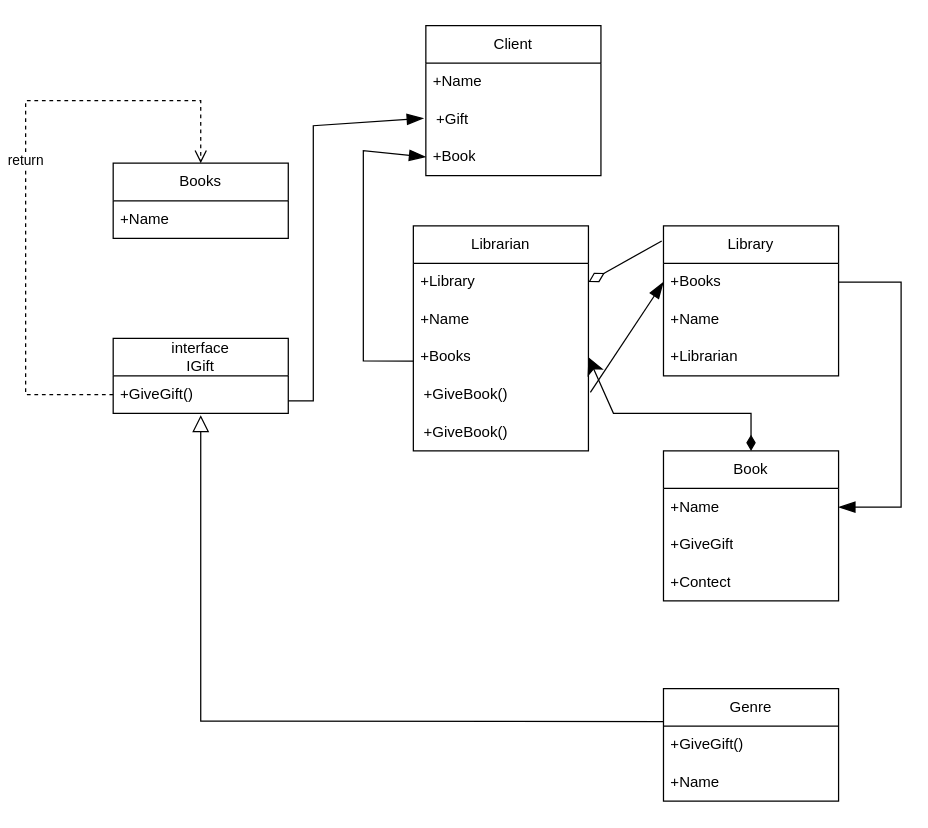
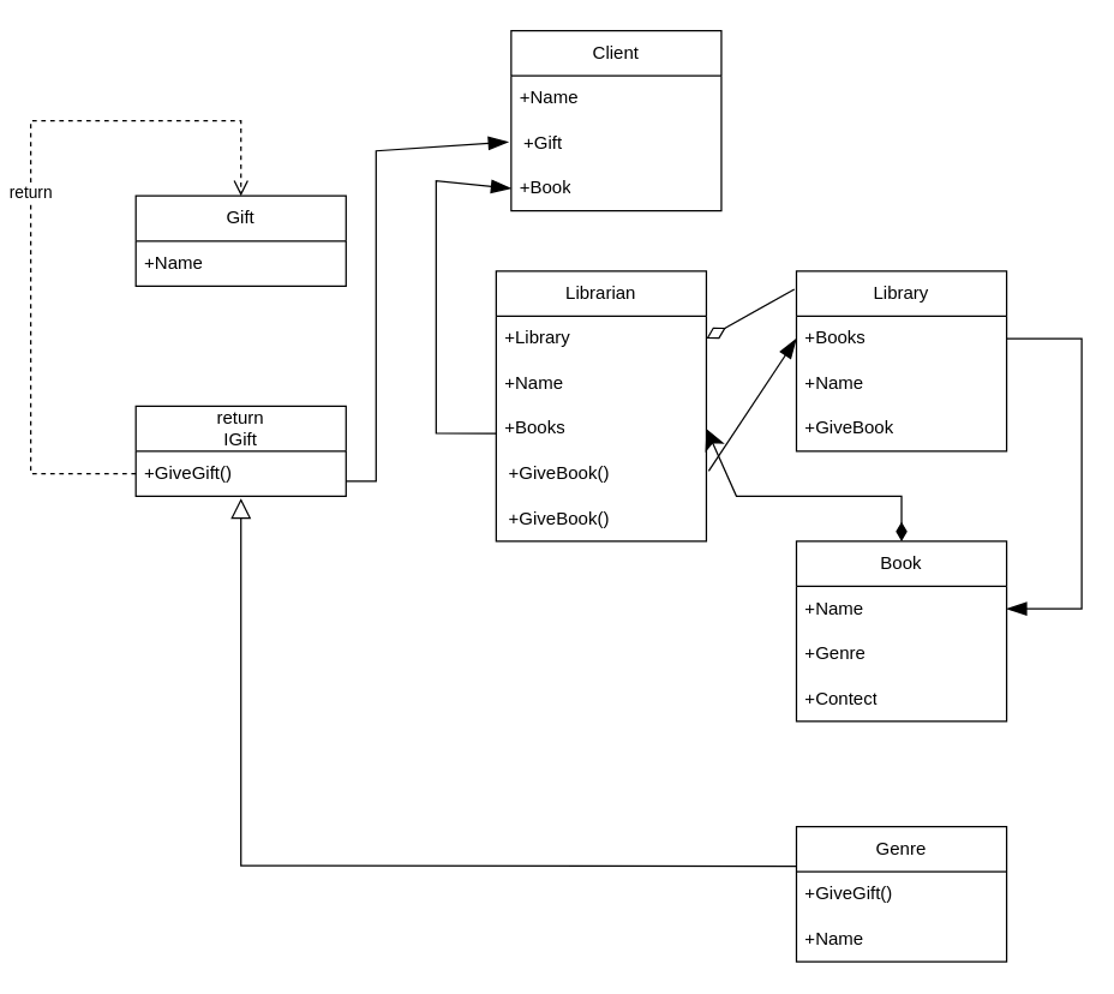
  <mxCell id="0" />
  <mxCell id="1" parent="0" />
- <mxCell id="2" value="Books" style="swimlane;fontStyle=0;childLayout=stackLayout;horizontal=1;startSize=30;horizontalStack=0;resizeParent=1;resizeParentMax=0;resizeLast=0;collapsible=1;marginBottom=0;whiteSpace=wrap;html=1;" parent="1" vertex="1"><mxGeometry x="90" y="130" width="140" height="60" as="geometry" /></mxCell>
+ <mxCell id="2" value="Gift" style="swimlane;fontStyle=0;childLayout=stackLayout;horizontal=1;startSize=30;horizontalStack=0;resizeParent=1;resizeParentMax=0;resizeLast=0;collapsible=1;marginBottom=0;whiteSpace=wrap;html=1;" parent="1" vertex="1"><mxGeometry x="90" y="130" width="140" height="60" as="geometry" /></mxCell>
  <mxCell id="3" value="+Name" style="text;strokeColor=none;fillColor=none;align=left;verticalAlign=middle;spacingLeft=4;spacingRight=4;overflow=hidden;points=[[0,0.5],[1,0.5]];portConstraint=eastwest;rotatable=0;whiteSpace=wrap;html=1;" parent="2" vertex="1"><mxGeometry y="30" width="140" height="30" as="geometry" /></mxCell>
- <mxCell id="4" value="interface&lt;br&gt;IGift" style="swimlane;fontStyle=0;childLayout=stackLayout;horizontal=1;startSize=30;horizontalStack=0;resizeParent=1;resizeParentMax=0;resizeLast=0;collapsible=1;marginBottom=0;whiteSpace=wrap;html=1;" parent="1" vertex="1"><mxGeometry x="90" y="270" width="140" height="60" as="geometry" /></mxCell>
+ <mxCell id="4" value="return&lt;br&gt;IGift" style="swimlane;fontStyle=0;childLayout=stackLayout;horizontal=1;startSize=30;horizontalStack=0;resizeParent=1;resizeParentMax=0;resizeLast=0;collapsible=1;marginBottom=0;whiteSpace=wrap;html=1;" parent="1" vertex="1"><mxGeometry x="90" y="270" width="140" height="60" as="geometry" /></mxCell>
  <mxCell id="5" value="+GiveGift()" style="text;strokeColor=none;fillColor=none;align=left;verticalAlign=middle;spacingLeft=4;spacingRight=4;overflow=hidden;points=[[0,0.5],[1,0.5]];portConstraint=eastwest;rotatable=0;whiteSpace=wrap;html=1;" parent="4" vertex="1"><mxGeometry y="30" width="140" height="30" as="geometry" /></mxCell>
  <mxCell id="6" value="return" style="html=1;verticalAlign=bottom;endArrow=open;dashed=1;endSize=8;rounded=0;strokeWidth=1;entryX=0.5;entryY=0;entryDx=0;entryDy=0;" parent="1" target="2" edge="1"><mxGeometry relative="1" as="geometry"><mxPoint x="90" y="315" as="sourcePoint" /><mxPoint x="240" y="370" as="targetPoint" /><Array as="points"><mxPoint x="20" y="315" /><mxPoint x="20" y="175" /><mxPoint x="20" y="80" /><mxPoint x="160" y="80" /></Array></mxGeometry></mxCell>
  <mxCell id="7" value="Librarian" style="swimlane;fontStyle=0;childLayout=stackLayout;horizontal=1;startSize=30;horizontalStack=0;resizeParent=1;resizeParentMax=0;resizeLast=0;collapsible=1;marginBottom=0;whiteSpace=wrap;html=1;" parent="1" vertex="1"><mxGeometry x="330" y="180" width="140" height="180" as="geometry" /></mxCell>
  <mxCell id="8" value="+Library" style="text;strokeColor=none;fillColor=none;align=left;verticalAlign=middle;spacingLeft=4;spacingRight=4;overflow=hidden;points=[[0,0.5],[1,0.5]];portConstraint=eastwest;rotatable=0;whiteSpace=wrap;html=1;" parent="7" vertex="1"><mxGeometry y="30" width="140" height="30" as="geometry" /></mxCell>
  <mxCell id="9" value="" style="endArrow=blockThin;html=1;rounded=0;strokeWidth=1;endSize=11;exitX=1.011;exitY=0.439;exitDx=0;exitDy=0;exitPerimeter=0;endFill=1;entryX=0;entryY=0.5;entryDx=0;entryDy=0;" parent="7" target="32" edge="1"><mxGeometry width="50" height="50" relative="1" as="geometry"><mxPoint y="108.17" as="sourcePoint" /><mxPoint x="-40" y="-100" as="targetPoint" /><Array as="points"><mxPoint x="-40" y="108" /><mxPoint x="-40" y="-60" /></Array></mxGeometry></mxCell>
  <mxCell id="10" value="+Name" style="text;strokeColor=none;fillColor=none;align=left;verticalAlign=middle;spacingLeft=4;spacingRight=4;overflow=hidden;points=[[0,0.5],[1,0.5]];portConstraint=eastwest;rotatable=0;whiteSpace=wrap;html=1;" parent="7" vertex="1"><mxGeometry y="60" width="140" height="30" as="geometry" /></mxCell>
  <mxCell id="11" value="+Books" style="text;strokeColor=none;fillColor=none;align=left;verticalAlign=middle;spacingLeft=4;spacingRight=4;overflow=hidden;points=[[0,0.5],[1,0.5]];portConstraint=eastwest;rotatable=0;whiteSpace=wrap;html=1;" parent="7" vertex="1"><mxGeometry y="90" width="140" height="30" as="geometry" /></mxCell>
  <mxCell id="12" value="&amp;nbsp; +GiveBook()" style="text;html=1;align=left;verticalAlign=middle;resizable=0;points=[];autosize=1;strokeColor=none;fillColor=none;" parent="7" vertex="1"><mxGeometry y="120" width="140" height="30" as="geometry" /></mxCell>
  <mxCell id="13" value="&amp;nbsp; +GiveBook()" style="text;html=1;align=left;verticalAlign=middle;resizable=0;points=[];autosize=1;strokeColor=none;fillColor=none;" parent="7" vertex="1"><mxGeometry y="150" width="140" height="30" as="geometry" /></mxCell>
  <mxCell id="14" value="Library" style="swimlane;fontStyle=0;childLayout=stackLayout;horizontal=1;startSize=30;horizontalStack=0;resizeParent=1;resizeParentMax=0;resizeLast=0;collapsible=1;marginBottom=0;whiteSpace=wrap;html=1;" parent="1" vertex="1"><mxGeometry x="530" y="180" width="140" height="120" as="geometry" /></mxCell>
  <mxCell id="15" value="+Books" style="text;strokeColor=none;fillColor=none;align=left;verticalAlign=middle;spacingLeft=4;spacingRight=4;overflow=hidden;points=[[0,0.5],[1,0.5]];portConstraint=eastwest;rotatable=0;whiteSpace=wrap;html=1;" parent="14" vertex="1"><mxGeometry y="30" width="140" height="30" as="geometry" /></mxCell>
  <mxCell id="16" value="+Name" style="text;strokeColor=none;fillColor=none;align=left;verticalAlign=middle;spacingLeft=4;spacingRight=4;overflow=hidden;points=[[0,0.5],[1,0.5]];portConstraint=eastwest;rotatable=0;whiteSpace=wrap;html=1;" parent="14" vertex="1"><mxGeometry y="60" width="140" height="30" as="geometry" /></mxCell>
- <mxCell id="17" value="+Librarian" style="text;strokeColor=none;fillColor=none;align=left;verticalAlign=middle;spacingLeft=4;spacingRight=4;overflow=hidden;points=[[0,0.5],[1,0.5]];portConstraint=eastwest;rotatable=0;whiteSpace=wrap;html=1;" parent="14" vertex="1"><mxGeometry y="90" width="140" height="30" as="geometry" /></mxCell>
+ <mxCell id="17" value="+GiveBook" style="text;strokeColor=none;fillColor=none;align=left;verticalAlign=middle;spacingLeft=4;spacingRight=4;overflow=hidden;points=[[0,0.5],[1,0.5]];portConstraint=eastwest;rotatable=0;whiteSpace=wrap;html=1;" parent="14" vertex="1"><mxGeometry y="90" width="140" height="30" as="geometry" /></mxCell>
  <mxCell id="18" value="Book" style="swimlane;fontStyle=0;childLayout=stackLayout;horizontal=1;startSize=30;horizontalStack=0;resizeParent=1;resizeParentMax=0;resizeLast=0;collapsible=1;marginBottom=0;whiteSpace=wrap;html=1;" parent="1" vertex="1"><mxGeometry x="530" y="360" width="140" height="120" as="geometry" /></mxCell>
  <mxCell id="19" value="+Name" style="text;strokeColor=none;fillColor=none;align=left;verticalAlign=middle;spacingLeft=4;spacingRight=4;overflow=hidden;points=[[0,0.5],[1,0.5]];portConstraint=eastwest;rotatable=0;whiteSpace=wrap;html=1;" parent="18" vertex="1"><mxGeometry y="30" width="140" height="30" as="geometry" /></mxCell>
- <mxCell id="20" value="+GiveGift" style="text;strokeColor=none;fillColor=none;align=left;verticalAlign=middle;spacingLeft=4;spacingRight=4;overflow=hidden;points=[[0,0.5],[1,0.5]];portConstraint=eastwest;rotatable=0;whiteSpace=wrap;html=1;" parent="18" vertex="1"><mxGeometry y="60" width="140" height="30" as="geometry" /></mxCell>
+ <mxCell id="20" value="+Genre" style="text;strokeColor=none;fillColor=none;align=left;verticalAlign=middle;spacingLeft=4;spacingRight=4;overflow=hidden;points=[[0,0.5],[1,0.5]];portConstraint=eastwest;rotatable=0;whiteSpace=wrap;html=1;" parent="18" vertex="1"><mxGeometry y="60" width="140" height="30" as="geometry" /></mxCell>
  <mxCell id="21" value="+Contect" style="text;strokeColor=none;fillColor=none;align=left;verticalAlign=middle;spacingLeft=4;spacingRight=4;overflow=hidden;points=[[0,0.5],[1,0.5]];portConstraint=eastwest;rotatable=0;whiteSpace=wrap;html=1;" parent="18" vertex="1"><mxGeometry y="90" width="140" height="30" as="geometry" /></mxCell>
  <mxCell id="22" value="Genre" style="swimlane;fontStyle=0;childLayout=stackLayout;horizontal=1;startSize=30;horizontalStack=0;resizeParent=1;resizeParentMax=0;resizeLast=0;collapsible=1;marginBottom=0;whiteSpace=wrap;html=1;" parent="1" vertex="1"><mxGeometry x="530" y="550" width="140" height="90" as="geometry" /></mxCell>
  <mxCell id="23" value="+GiveGift()" style="text;strokeColor=none;fillColor=none;align=left;verticalAlign=middle;spacingLeft=4;spacingRight=4;overflow=hidden;points=[[0,0.5],[1,0.5]];portConstraint=eastwest;rotatable=0;whiteSpace=wrap;html=1;" parent="22" vertex="1"><mxGeometry y="30" width="140" height="30" as="geometry" /></mxCell>
  <mxCell id="24" value="+Name" style="text;strokeColor=none;fillColor=none;align=left;verticalAlign=middle;spacingLeft=4;spacingRight=4;overflow=hidden;points=[[0,0.5],[1,0.5]];portConstraint=eastwest;rotatable=0;whiteSpace=wrap;html=1;" parent="22" vertex="1"><mxGeometry y="60" width="140" height="30" as="geometry" /></mxCell>
  <mxCell id="25" value="" style="endArrow=block;html=1;rounded=0;strokeWidth=1;endSize=11;exitX=0.002;exitY=-0.121;exitDx=0;exitDy=0;entryX=0.5;entryY=1.048;entryDx=0;entryDy=0;entryPerimeter=0;endFill=0;exitPerimeter=0;" parent="1" source="23" target="5" edge="1"><mxGeometry width="50" height="50" relative="1" as="geometry"><mxPoint x="570" y="550" as="sourcePoint" /><mxPoint x="620" y="500" as="targetPoint" /><Array as="points"><mxPoint x="160" y="576" /></Array></mxGeometry></mxCell>
  <mxCell id="26" value="" style="endArrow=none;html=1;rounded=0;strokeWidth=1;endSize=11;entryX=-0.01;entryY=0.101;entryDx=0;entryDy=0;endFill=0;entryPerimeter=0;startArrow=diamondThin;startFill=0;startSize=12;" parent="1" target="14" edge="1"><mxGeometry width="50" height="50" relative="1" as="geometry"><mxPoint x="470" y="225" as="sourcePoint" /><mxPoint x="510" y="450" as="targetPoint" /></mxGeometry></mxCell>
  <mxCell id="27" value="" style="endArrow=blockThin;html=1;rounded=0;strokeWidth=1;endSize=11;exitX=1.011;exitY=0.439;exitDx=0;exitDy=0;exitPerimeter=0;entryX=0;entryY=0.5;entryDx=0;entryDy=0;endFill=1;" parent="1" source="12" target="15" edge="1"><mxGeometry width="50" height="50" relative="1" as="geometry"><mxPoint x="480" y="350" as="sourcePoint" /><mxPoint x="530" y="300" as="targetPoint" /></mxGeometry></mxCell>
  <mxCell id="28" value="" style="endArrow=blockThin;html=1;rounded=0;strokeWidth=1;endSize=11;exitX=1;exitY=0.5;exitDx=0;exitDy=0;entryX=1;entryY=0.5;entryDx=0;entryDy=0;endFill=1;" parent="1" source="15" target="19" edge="1"><mxGeometry width="50" height="50" relative="1" as="geometry"><mxPoint x="481.54" y="323.17" as="sourcePoint" /><mxPoint x="540" y="235" as="targetPoint" /><Array as="points"><mxPoint x="720" y="225" /><mxPoint x="720" y="405" /></Array></mxGeometry></mxCell>
  <mxCell id="29" value="Client" style="swimlane;fontStyle=0;childLayout=stackLayout;horizontal=1;startSize=30;horizontalStack=0;resizeParent=1;resizeParentMax=0;resizeLast=0;collapsible=1;marginBottom=0;whiteSpace=wrap;html=1;" parent="1" vertex="1"><mxGeometry x="340" y="20" width="140" height="120" as="geometry" /></mxCell>
  <mxCell id="30" value="+Name" style="text;strokeColor=none;fillColor=none;align=left;verticalAlign=middle;spacingLeft=4;spacingRight=4;overflow=hidden;points=[[0,0.5],[1,0.5]];portConstraint=eastwest;rotatable=0;whiteSpace=wrap;html=1;" parent="29" vertex="1"><mxGeometry y="30" width="140" height="30" as="geometry" /></mxCell>
  <mxCell id="31" value="&amp;nbsp; +Gift" style="text;html=1;align=left;verticalAlign=middle;resizable=0;points=[];autosize=1;strokeColor=none;fillColor=none;" parent="29" vertex="1"><mxGeometry y="60" width="140" height="30" as="geometry" /></mxCell>
  <mxCell id="32" value="+Book" style="text;strokeColor=none;fillColor=none;align=left;verticalAlign=middle;spacingLeft=4;spacingRight=4;overflow=hidden;points=[[0,0.5],[1,0.5]];portConstraint=eastwest;rotatable=0;whiteSpace=wrap;html=1;" parent="29" vertex="1"><mxGeometry y="90" width="140" height="30" as="geometry" /></mxCell>
  <mxCell id="33" value="" style="endArrow=blockThin;html=1;rounded=0;strokeWidth=1;endSize=11;entryX=-0.013;entryY=0.468;entryDx=0;entryDy=0;entryPerimeter=0;endFill=1;" parent="1" target="31" edge="1"><mxGeometry width="50" height="50" relative="1" as="geometry"><mxPoint x="230" y="320" as="sourcePoint" /><mxPoint x="280" y="270" as="targetPoint" /><Array as="points"><mxPoint x="250" y="320" /><mxPoint x="250" y="100" /></Array></mxGeometry></mxCell>
  <mxCell id="34" value="" style="endArrow=classic;html=1;rounded=0;strokeWidth=1;endSize=11;entryX=1;entryY=0.5;entryDx=0;entryDy=0;exitX=0.5;exitY=0;exitDx=0;exitDy=0;startArrow=diamondThin;startFill=1;targetPerimeterSpacing=3;sourcePerimeterSpacing=4;startSize=10;" parent="1" source="18" target="11" edge="1"><mxGeometry width="50" height="50" relative="1" as="geometry"><mxPoint x="380" y="420" as="sourcePoint" /><mxPoint x="430" y="370" as="targetPoint" /><Array as="points"><mxPoint x="600" y="330" /><mxPoint x="490" y="330" /></Array></mxGeometry></mxCell>
